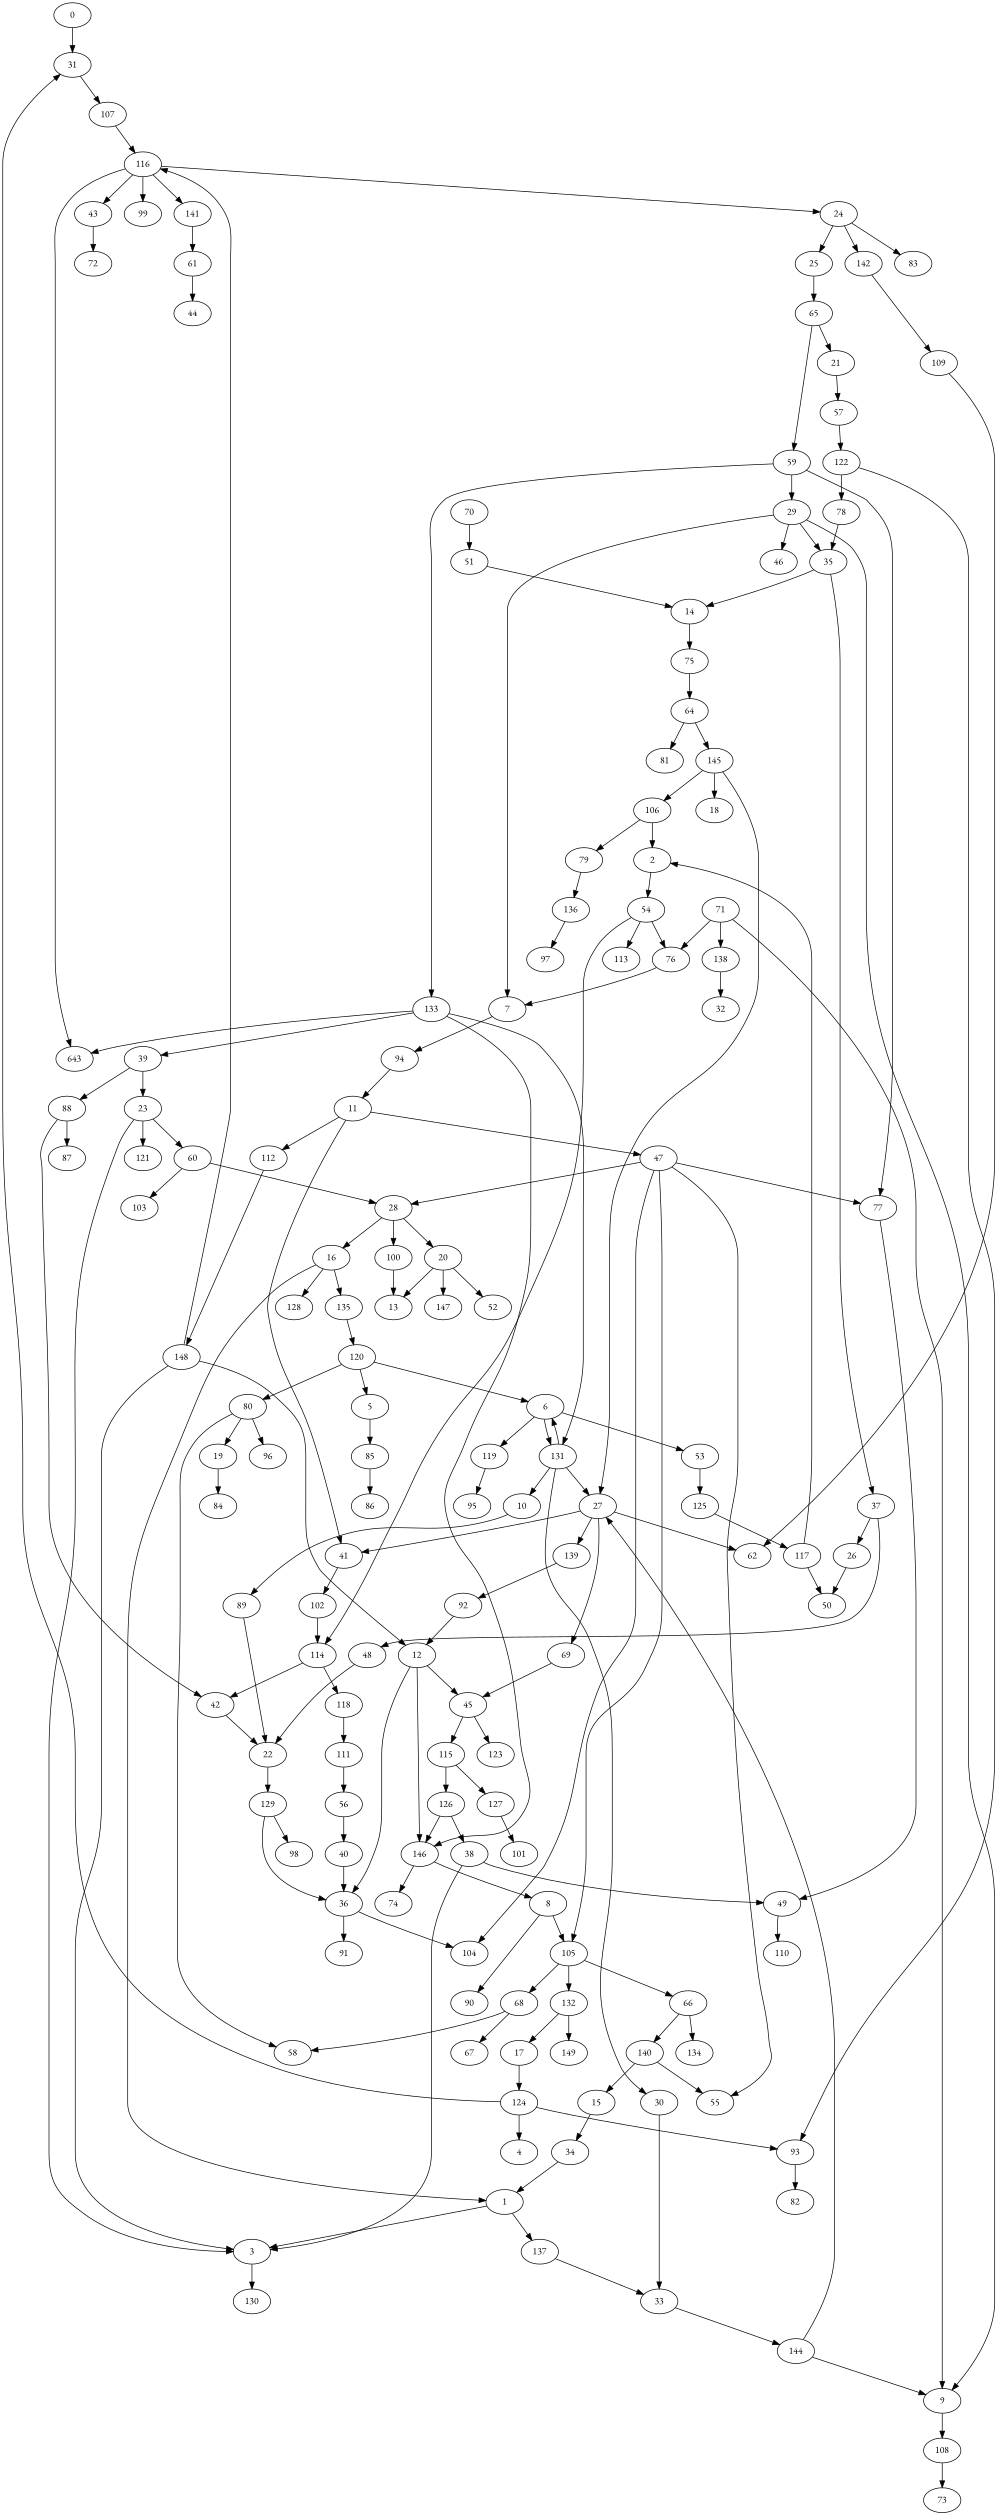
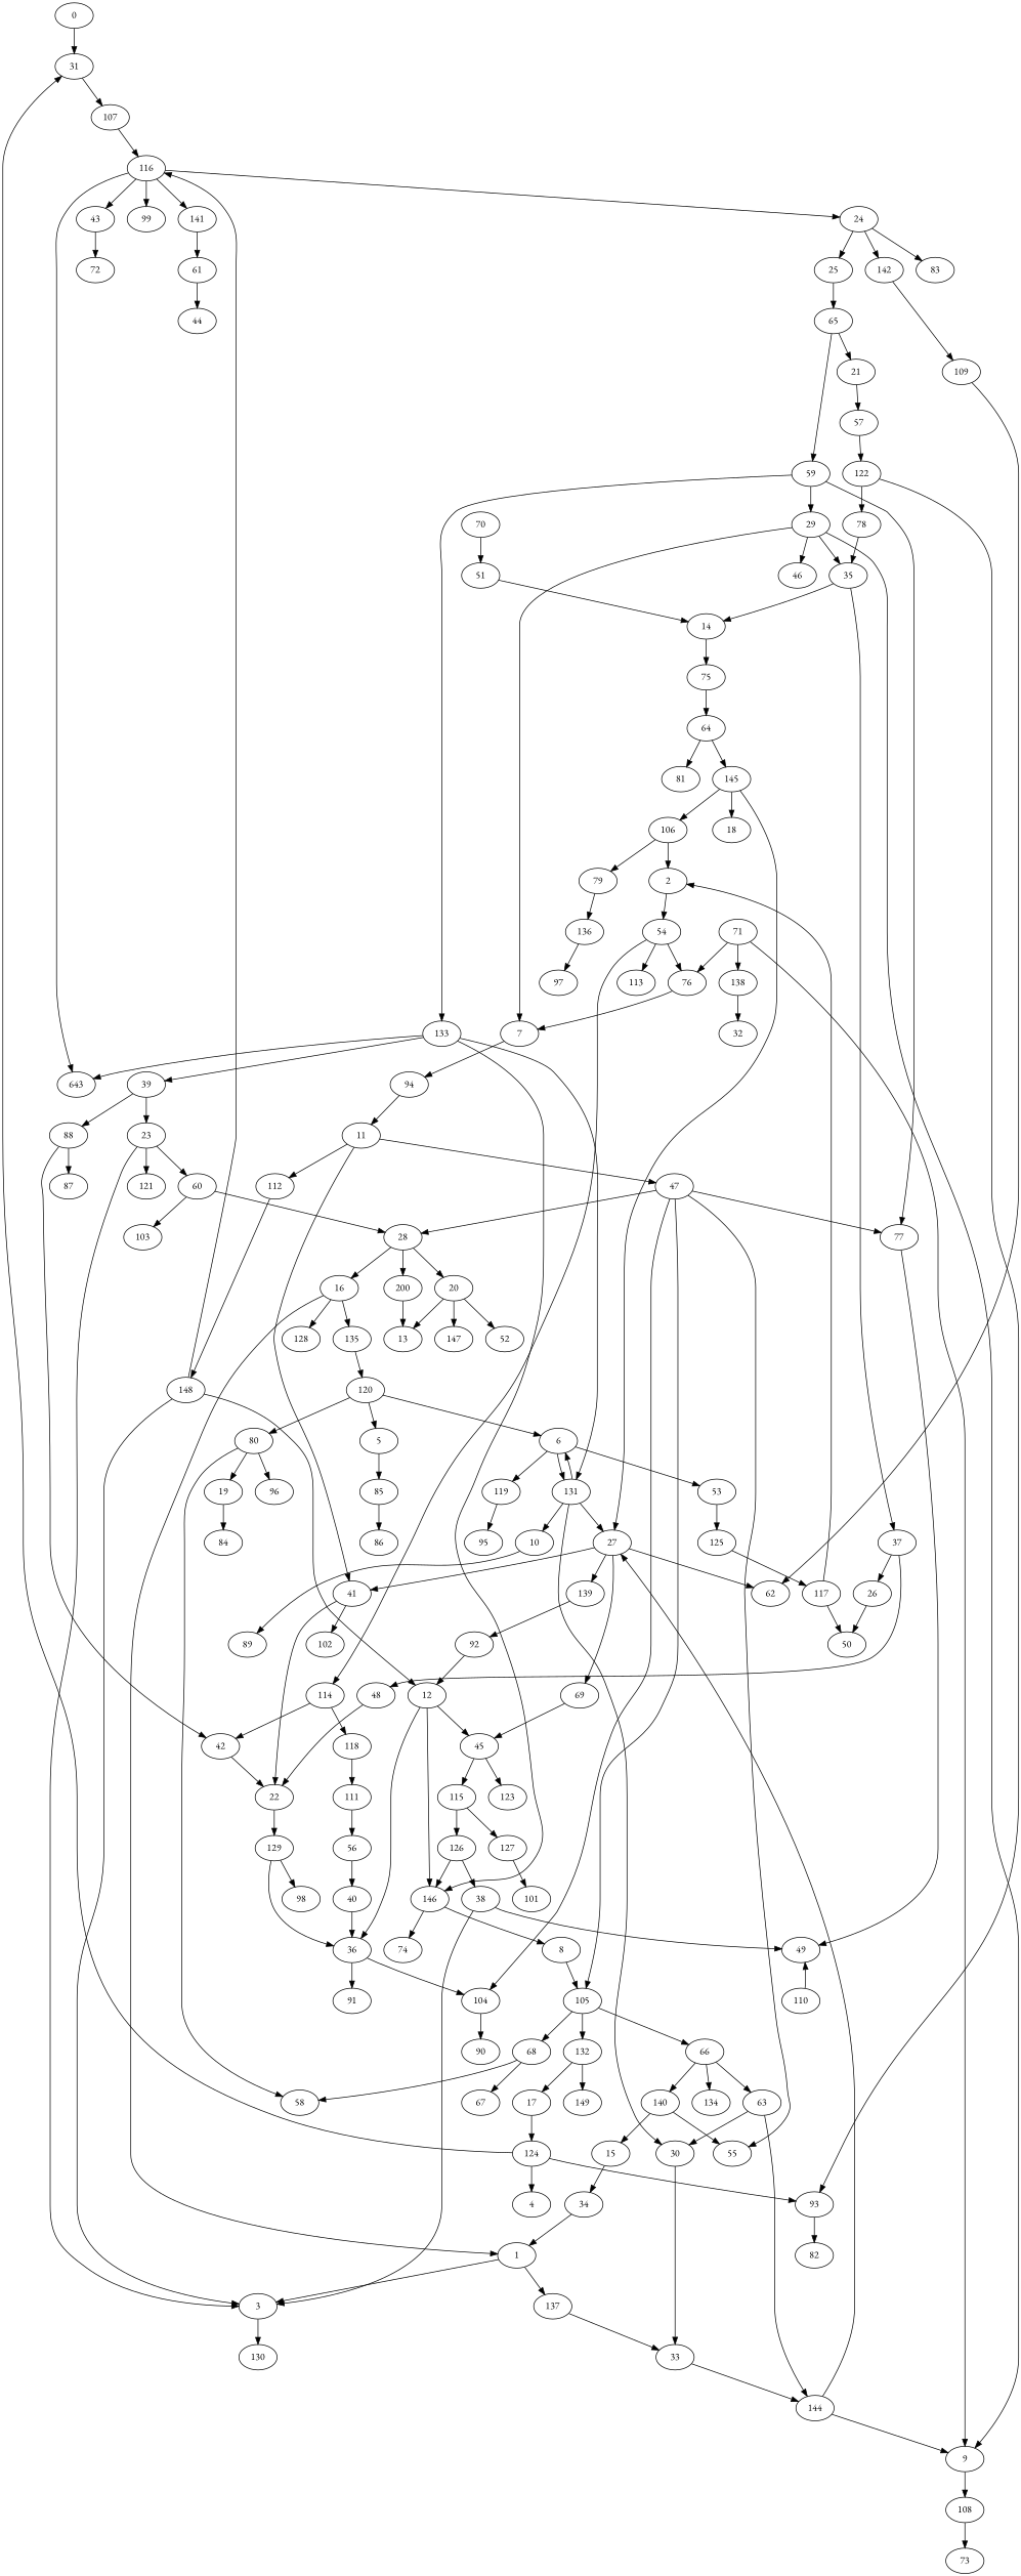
  strict digraph {
    fontname="EB Garamond"
    node [fontname="EB Garamond"]
    edge [fontname="EB Garamond"]
    0 [height=0.5 width=0.75]
    31 [height=0.5 width=0.75]
    107 [height=0.5 width=0.75]
    116 [height=0.5 width=0.75]
    1 [height=0.5 width=0.75]
    3 [height=0.5 width=0.75]
    137 [height=0.5 width=0.75]
    130 [height=0.5 width=0.75]
    33 [height=0.5 width=0.75]
    144 [height=0.5 width=0.75]
    2 [height=0.5 width=0.75]
    54 [height=0.5 width=0.75]
    76 [height=0.5 width=0.75]
    113 [height=0.5 width=0.75]
    114 [height=0.5 width=0.75]
    7 [height=0.5 width=0.75]
    42 [height=0.5 width=0.75]
    118 [height=0.5 width=0.75]
    4 [height=0.5 width=0.75]
    5 [height=0.5 width=0.75]
    85 [height=0.5 width=0.75]
    86 [height=0.5 width=0.75]
    6 [height=0.5 width=0.75]
    53 [height=0.5 width=0.75]
    119 [height=0.5 width=0.75]
    131 [height=0.5 width=0.75]
    125 [height=0.5 width=0.75]
    95 [height=0.5 width=0.75]
    10 [height=0.5 width=0.75]
    27 [height=0.5 width=0.75]
    30 [height=0.5 width=0.75]
    117 [height=0.5 width=0.75]
    89 [height=0.5 width=0.75]
    41 [height=0.5 width=0.75]
    62 [height=0.5 width=0.75]
    69 [height=0.5 width=0.75]
    139 [height=0.5 width=0.75]
    94 [height=0.5 width=0.75]
    11 [height=0.5 width=0.75]
    47 [height=0.5 width=0.75]
    112 [height=0.5 width=0.75]
    8 [height=0.5 width=0.75]
    105 [height=0.5 width=0.75]
    66 [height=0.5 width=0.75]
    68 [height=0.5 width=0.75]
    132 [height=0.5 width=0.75]
+   63 [height=0.5 width=0.75]
    134 [height=0.5 width=0.75]
    140 [height=0.5 width=0.75]
    58 [height=0.5 width=0.75]
    67 [height=0.5 width=0.75]
    17 [height=0.5 width=0.75]
    149 [height=0.5 width=0.75]
    9 [height=0.5 width=0.75]
    108 [height=0.5 width=0.75]
    71 [height=0.5 width=0.75]
    138 [height=0.5 width=0.75]
    73 [height=0.5 width=0.75]
    32 [height=0.5 width=0.75]
    22 [height=0.5 width=0.75]
    129 [height=0.5 width=0.75]
    102 [height=0.5 width=0.75]
    28 [height=0.5 width=0.75]
    104 [height=0.5 width=0.75]
    55 [height=0.5 width=0.75]
    77 [height=0.5 width=0.75]
    148 [height=0.5 width=0.75]
    16 [height=0.5 width=0.75]
    20 [height=0.5 width=0.75]
-   100 [height=0.5 width=0.75]
+   100 [height=0.5 width=0.75 label=200]
    90 [height=0.5 width=0.75]
    49 [height=0.5 width=0.75]
    12 [height=0.5 width=0.75]
    36 [height=0.5 width=0.75]
    45 [height=0.5 width=0.75]
    146 [height=0.5 width=0.75]
    91 [height=0.5 width=0.75]
    115 [height=0.5 width=0.75]
    123 [height=0.5 width=0.75]
    74 [height=0.5 width=0.75]
    126 [height=0.5 width=0.75]
    127 [height=0.5 width=0.75]
    13 [height=0.5 width=0.75]
    14 [height=0.5 width=0.75]
    75 [height=0.5 width=0.75]
    64 [height=0.5 width=0.75]
    81 [height=0.5 width=0.75]
    145 [height=0.5 width=0.75]
    15 [height=0.5 width=0.75]
    34 [height=0.5 width=0.75]
    128 [height=0.5 width=0.75]
    135 [height=0.5 width=0.75]
    120 [height=0.5 width=0.75]
    80 [height=0.5 width=0.75]
    124 [height=0.5 width=0.75]
    93 [height=0.5 width=0.75]
    82 [height=0.5 width=0.75]
    18 [height=0.5 width=0.75]
    19 [height=0.5 width=0.75]
    84 [height=0.5 width=0.75]
    52 [height=0.5 width=0.75]
    147 [height=0.5 width=0.75]
    21 [height=0.5 width=0.75]
    57 [height=0.5 width=0.75]
    122 [height=0.5 width=0.75]
    78 [height=0.5 width=0.75]
    98 [height=0.5 width=0.75]
    23 [height=0.5 width=0.75]
    60 [height=0.5 width=0.75]
    121 [height=0.5 width=0.75]
    103 [height=0.5 width=0.75]
    24 [height=0.5 width=0.75]
    25 [height=0.5 width=0.75]
    83 [height=0.5 width=0.75]
    142 [height=0.5 width=0.75]
    65 [height=0.5 width=0.75]
    109 [height=0.5 width=0.75]
    59 [height=0.5 width=0.75]
    29 [height=0.5 width=0.75]
    133 [height=0.5 width=0.75]
    26 [height=0.5 width=0.75]
    50 [height=0.5 width=0.75]
    92 [height=0.5 width=0.75]
    35 [height=0.5 width=0.75]
    46 [height=0.5 width=0.75]
    37 [height=0.5 width=0.75]
    48 [height=0.5 width=0.75]
    43 [height=0.5 width=0.75]
    n129 [height=0.5 label=643 width=0.75]
    99 [height=0.5 width=0.75]
    141 [height=0.5 width=0.75]
    38 [height=0.5 width=0.75]
    110 [height=0.5 width=0.75]
    39 [height=0.5 width=0.75]
    88 [height=0.5 width=0.75]
    87 [height=0.5 width=0.75]
    40 [height=0.5 width=0.75]
    72 [height=0.5 width=0.75]
    44 [height=0.5 width=0.75]
    101 [height=0.5 width=0.75]
    51 [height=0.5 width=0.75]
    111 [height=0.5 width=0.75]
    56 [height=0.5 width=0.75]
    70 [height=0.5 width=0.75]
    61 [height=0.5 width=0.75]
    106 [height=0.5 width=0.75]
    79 [height=0.5 width=0.75]
    136 [height=0.5 width=0.75]
    97 [height=0.5 width=0.75]
    96 [height=0.5 width=0.75]
    0 -> 31
    31 -> 107
    107 -> 116
    116 -> 24
    116 -> 43
    116 -> n129
    116 -> 99
    116 -> 141
    1 -> 3
    1 -> 137
    3 -> 130
    137 -> 33
    33 -> 144
    144 -> 27
    144 -> 9
    2 -> 54
    54 -> 76
    54 -> 113
    54 -> 114
    76 -> 7
    114 -> 42
    114 -> 118
    7 -> 94
    42 -> 22
    118 -> 111
    5 -> 85
    85 -> 86
    6 -> 53
    6 -> 119
    6 -> 131
    53 -> 125
    119 -> 95
    131 -> 6
    131 -> 10
    131 -> 27
    131 -> 30
    125 -> 117
    10 -> 89
    27 -> 41
    27 -> 62
    27 -> 69
    27 -> 139
    30 -> 33
    117 -> 2
    117 -> 50
-   89 -> 22
+   41 -> 22
    41 -> 102
    69 -> 45
    139 -> 92
    94 -> 11
    11 -> 41
    11 -> 47
    11 -> 112
    47 -> 105
    47 -> 28
    47 -> 104
    47 -> 55
    47 -> 77
    112 -> 148
    8 -> 105
    105 -> 66
    105 -> 68
    105 -> 132
+   66 -> 63
    66 -> 134
    66 -> 140
    68 -> 58
    68 -> 67
    132 -> 17
    132 -> 149
+   63 -> 144
+   63 -> 30
    140 -> 55
    140 -> 15
    17 -> 124
    9 -> 108
    108 -> 73
    71 -> 76
    71 -> 9
    71 -> 138
    138 -> 32
    22 -> 129
    129 -> 36
    129 -> 98
-   102 -> 114
    28 -> 16
    28 -> 20
    28 -> 100
-   8 -> 90
+   104 -> 90
    77 -> 49
    148 -> 116
    148 -> 3
    148 -> 12
    16 -> 1
    16 -> 128
    16 -> 135
    20 -> 13
    20 -> 52
    20 -> 147
    100 -> 13
-   49 -> 110
+   110 -> 49
    12 -> 36
    12 -> 45
    12 -> 146
    36 -> 104
    36 -> 91
    45 -> 115
    45 -> 123
    146 -> 8
    146 -> 74
    115 -> 126
    115 -> 127
    126 -> 146
    126 -> 38
    127 -> 101
    14 -> 75
    75 -> 64
    64 -> 81
    64 -> 145
    145 -> 27
    145 -> 18
    145 -> 106
    15 -> 34
    34 -> 1
    135 -> 120
    120 -> 5
    120 -> 6
    120 -> 80
    80 -> 58
    80 -> 19
    80 -> 96
    124 -> 31
    124 -> 4
    124 -> 93
    93 -> 82
    19 -> 84
    21 -> 57
    57 -> 122
    122 -> 93
    122 -> 78
    78 -> 35
    23 -> 3
    23 -> 60
    23 -> 121
    60 -> 28
    60 -> 103
    24 -> 25
    24 -> 83
    24 -> 142
    25 -> 65
    142 -> 109
    65 -> 21
    65 -> 59
    109 -> 62
    59 -> 77
    59 -> 29
    59 -> 133
    29 -> 7
    29 -> 9
    29 -> 35
    29 -> 46
    133 -> 131
    133 -> 146
    133 -> n129
    133 -> 39
    26 -> 50
    92 -> 12
    35 -> 14
    35 -> 37
    37 -> 26
    37 -> 48
    48 -> 22
    43 -> 72
    141 -> 61
    38 -> 3
    38 -> 49
    39 -> 23
    39 -> 88
    88 -> 42
    88 -> 87
    40 -> 36
    51 -> 14
    111 -> 56
    56 -> 40
    70 -> 51
    61 -> 44
    106 -> 2
    106 -> 79
    79 -> 136
    136 -> 97
  }
